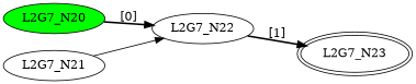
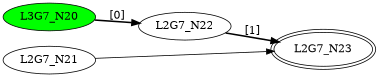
  digraph {
    rankdir=LR
    edge [style=bold]
-   L2G7_N20 [fillcolor=green style=filled]
+   L2G7_N20 [fillcolor=green style=filled label=L3G7_N20]
    L2G7_N22
    L2G7_N21
    L2G7_N23 [peripheries=2]
    L2G7_N20 -> L2G7_N22 [label="[0]"]
    L2G7_N22 -> L2G7_N23 [label="[1]"]
-   L2G7_N21 -> L2G7_N22 [style=""]
+   L2G7_N21 -> L2G7_N23 [style=""]
  }
